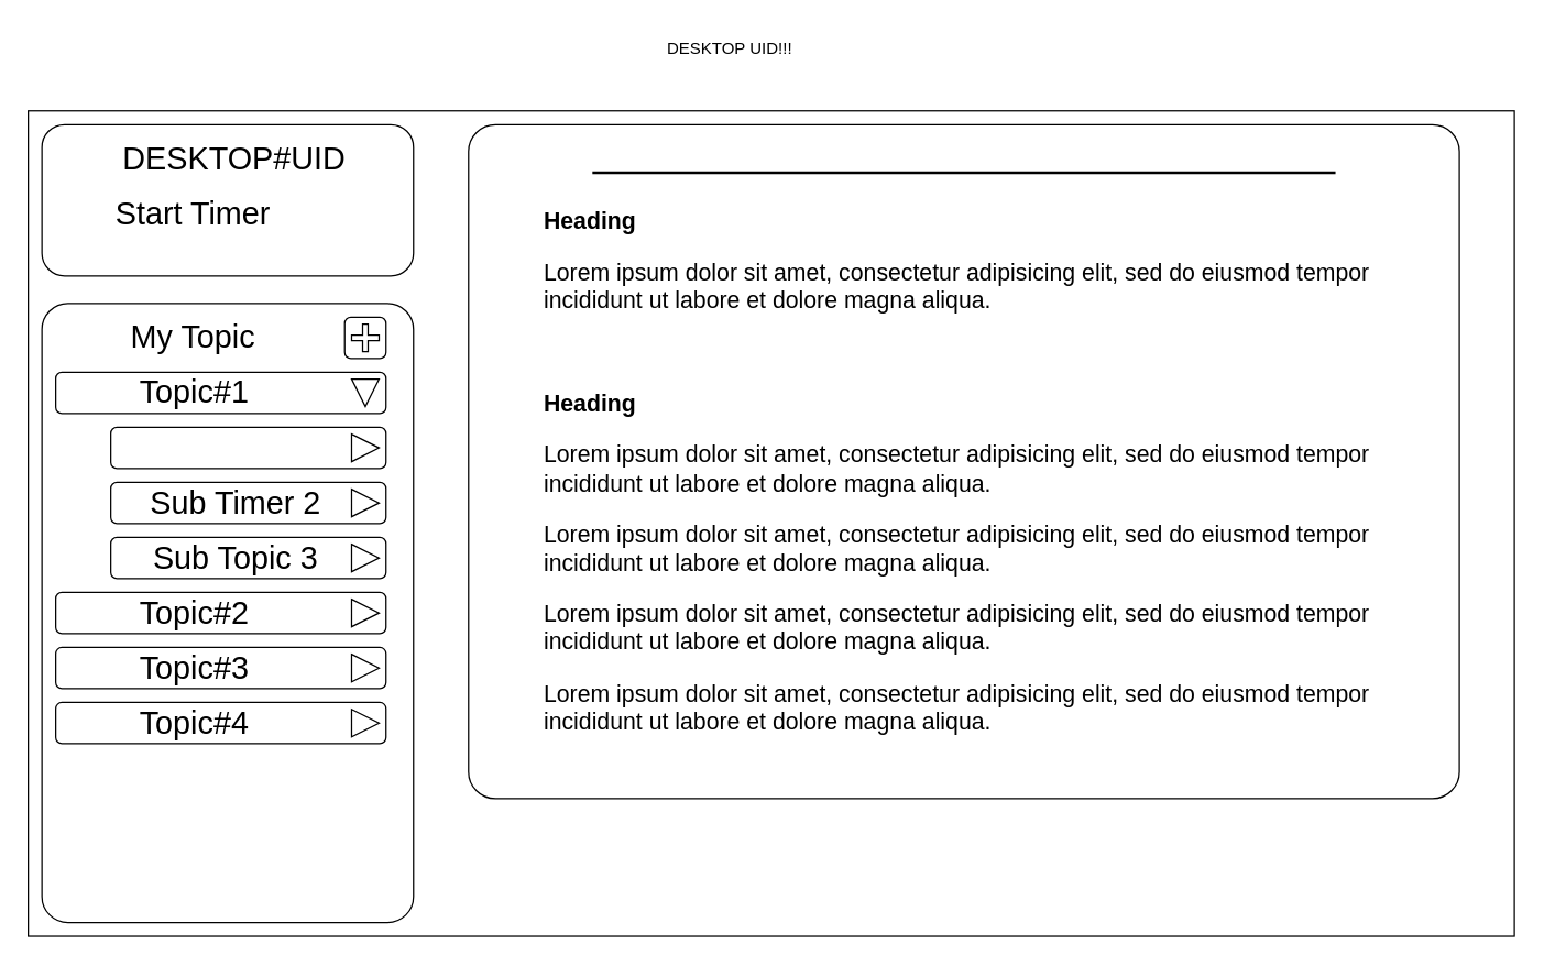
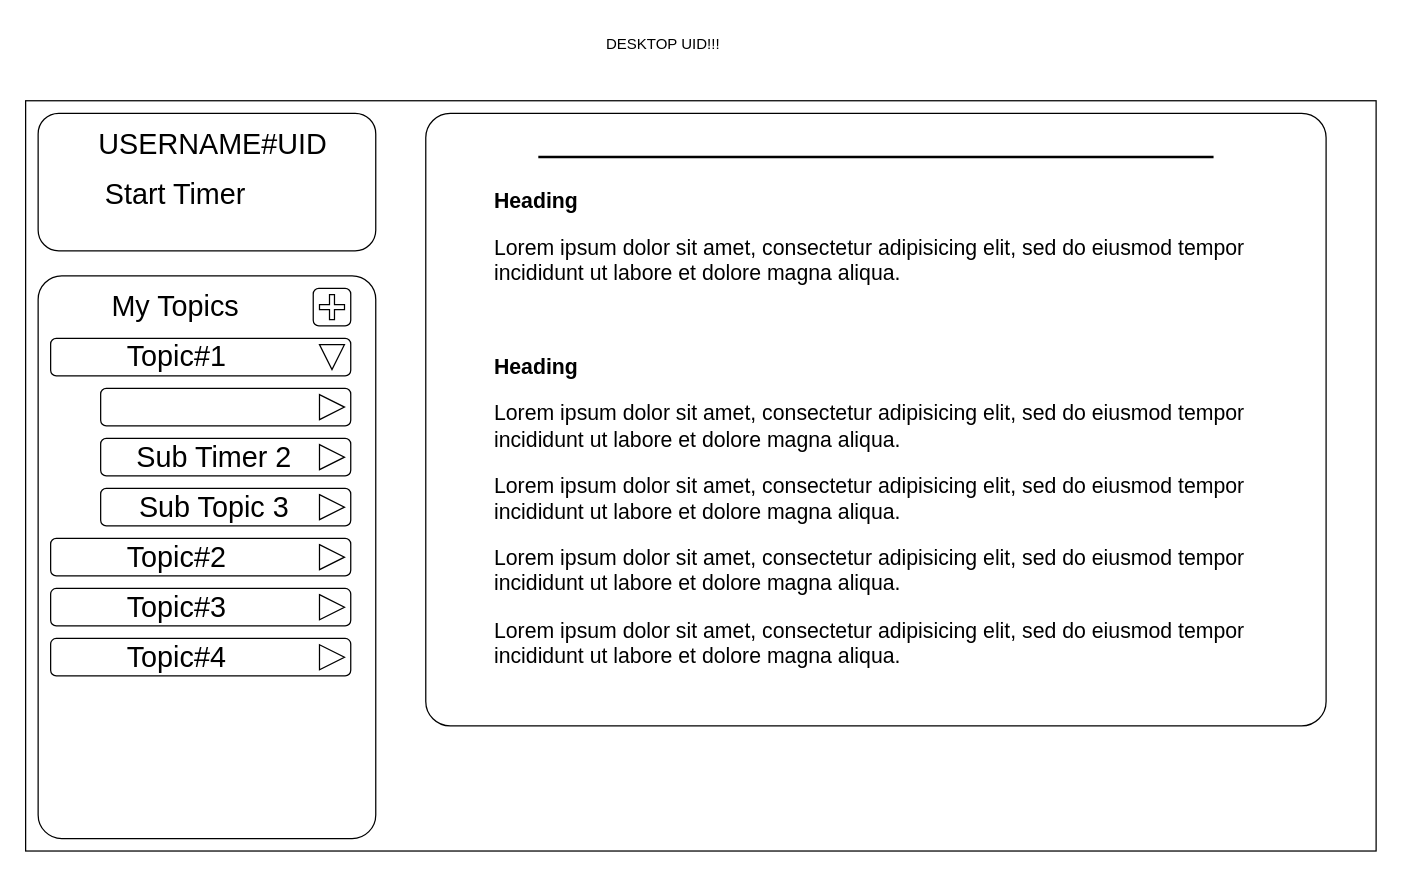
  <mxCell id="0" />
  <mxCell id="1" parent="0" />
  <mxCell id="2" value="" style="rounded=0;whiteSpace=wrap;html=1;" vertex="1" parent="1"><mxGeometry x="20" y="80" width="1080" height="600" as="geometry" /></mxCell>
  <mxCell id="3" value="" style="rounded=1;whiteSpace=wrap;html=1;" vertex="1" parent="1"><mxGeometry x="30" y="90" width="270" height="110" as="geometry" /></mxCell>
  <mxCell id="4" value="" style="rounded=1;whiteSpace=wrap;html=1;arcSize=7;" vertex="1" parent="1"><mxGeometry x="30" y="220" width="270" height="450" as="geometry" /></mxCell>
  <mxCell id="5" value="" style="rounded=1;whiteSpace=wrap;html=1;arcSize=4;" vertex="1" parent="1"><mxGeometry x="340" y="90" width="720" height="490" as="geometry" /></mxCell>
- <mxCell id="6" value="DESKTOP#UID" style="text;html=1;strokeColor=none;fillColor=none;align=center;verticalAlign=middle;whiteSpace=wrap;rounded=0;fontSize=23;" vertex="1" parent="1"><mxGeometry x="70" y="100" width="200" height="30" as="geometry" /></mxCell>
+ <mxCell id="6" value="USERNAME#UID" style="text;html=1;strokeColor=none;fillColor=none;align=center;verticalAlign=middle;whiteSpace=wrap;rounded=0;fontSize=23;" vertex="1" parent="1"><mxGeometry x="70" y="100" width="200" height="30" as="geometry" /></mxCell>
  <mxCell id="7" value="DESKTOP UID!!!" style="text;html=1;strokeColor=none;fillColor=none;align=center;verticalAlign=middle;whiteSpace=wrap;rounded=0;" vertex="1" parent="1"><mxGeometry x="350" y="20" width="360" height="30" as="geometry" /></mxCell>
  <mxCell id="8" value="Start Timer" style="text;html=1;strokeColor=none;fillColor=none;align=center;verticalAlign=middle;whiteSpace=wrap;rounded=0;fontSize=23;" vertex="1" parent="1"><mxGeometry x="45" y="140" width="190" height="30" as="geometry" /></mxCell>
- <mxCell id="9" value="My Topic" style="text;html=1;strokeColor=none;fillColor=none;align=center;verticalAlign=middle;whiteSpace=wrap;rounded=0;fontSize=23;" vertex="1" parent="1"><mxGeometry x="40" y="230" width="200" height="30" as="geometry" /></mxCell>
+ <mxCell id="9" value="My Topics" style="text;html=1;strokeColor=none;fillColor=none;align=center;verticalAlign=middle;whiteSpace=wrap;rounded=0;fontSize=23;" vertex="1" parent="1"><mxGeometry x="40" y="230" width="200" height="30" as="geometry" /></mxCell>
  <mxCell id="10" value="" style="rounded=1;whiteSpace=wrap;html=1;fontSize=23;" vertex="1" parent="1"><mxGeometry x="250" y="230" width="30" height="30" as="geometry" /></mxCell>
  <mxCell id="11" value="" style="shape=cross;whiteSpace=wrap;html=1;fontSize=23;size=0.199;" vertex="1" parent="1"><mxGeometry x="255" y="235" width="20" height="20" as="geometry" /></mxCell>
  <mxCell id="12" value="" style="rounded=1;whiteSpace=wrap;html=1;fontSize=23;" vertex="1" parent="1"><mxGeometry x="40" y="270" width="240" height="30" as="geometry" /></mxCell>
  <mxCell id="13" value="Topic#1" style="text;html=1;strokeColor=none;fillColor=none;align=center;verticalAlign=middle;whiteSpace=wrap;rounded=0;fontSize=23;" vertex="1" parent="1"><mxGeometry x="52" y="270" width="178" height="30" as="geometry" /></mxCell>
  <mxCell id="14" value="" style="triangle;whiteSpace=wrap;html=1;fontSize=23;rotation=90;" vertex="1" parent="1"><mxGeometry x="255" y="275" width="20" height="20" as="geometry" /></mxCell>
  <mxCell id="15" value="" style="rounded=1;whiteSpace=wrap;html=1;fontSize=23;" vertex="1" parent="1"><mxGeometry x="40" y="430" width="240" height="30" as="geometry" /></mxCell>
  <mxCell id="16" value="Topic#2" style="text;html=1;strokeColor=none;fillColor=none;align=center;verticalAlign=middle;whiteSpace=wrap;rounded=0;fontSize=23;" vertex="1" parent="1"><mxGeometry x="52" y="430" width="178" height="30" as="geometry" /></mxCell>
  <mxCell id="17" value="" style="triangle;whiteSpace=wrap;html=1;fontSize=23;" vertex="1" parent="1"><mxGeometry x="255" y="435" width="20" height="20" as="geometry" /></mxCell>
  <mxCell id="18" value="" style="rounded=1;whiteSpace=wrap;html=1;fontSize=23;" vertex="1" parent="1"><mxGeometry x="40" y="470" width="240" height="30" as="geometry" /></mxCell>
  <mxCell id="19" value="Topic#3" style="text;html=1;strokeColor=none;fillColor=none;align=center;verticalAlign=middle;whiteSpace=wrap;rounded=0;fontSize=23;" vertex="1" parent="1"><mxGeometry x="52" y="470" width="178" height="30" as="geometry" /></mxCell>
  <mxCell id="20" value="" style="triangle;whiteSpace=wrap;html=1;fontSize=23;" vertex="1" parent="1"><mxGeometry x="255" y="475" width="20" height="20" as="geometry" /></mxCell>
  <mxCell id="21" value="" style="rounded=1;whiteSpace=wrap;html=1;fontSize=23;" vertex="1" parent="1"><mxGeometry x="40" y="510" width="240" height="30" as="geometry" /></mxCell>
  <mxCell id="22" value="Topic#4" style="text;html=1;strokeColor=none;fillColor=none;align=center;verticalAlign=middle;whiteSpace=wrap;rounded=0;fontSize=23;" vertex="1" parent="1"><mxGeometry x="52" y="510" width="178" height="30" as="geometry" /></mxCell>
  <mxCell id="23" value="" style="triangle;whiteSpace=wrap;html=1;fontSize=23;" vertex="1" parent="1"><mxGeometry x="255" y="515" width="20" height="20" as="geometry" /></mxCell>
  <mxCell id="24" value="" style="line;strokeWidth=2;html=1;fontSize=23;" vertex="1" parent="1"><mxGeometry x="430" y="120" width="540" height="10" as="geometry" /></mxCell>
  <mxCell id="25" value="" style="rounded=1;whiteSpace=wrap;html=1;fontSize=23;" vertex="1" parent="1"><mxGeometry x="80" y="310" width="200" height="30" as="geometry" /></mxCell>
  <mxCell id="26" value="" style="triangle;whiteSpace=wrap;html=1;fontSize=23;" vertex="1" parent="1"><mxGeometry x="255" y="315" width="20" height="20" as="geometry" /></mxCell>
  <mxCell id="27" value="" style="rounded=1;whiteSpace=wrap;html=1;fontSize=23;" vertex="1" parent="1"><mxGeometry x="80" y="350" width="200" height="30" as="geometry" /></mxCell>
  <mxCell id="28" value="Sub Timer 2" style="text;html=1;strokeColor=none;fillColor=none;align=center;verticalAlign=middle;whiteSpace=wrap;rounded=0;fontSize=23;" vertex="1" parent="1"><mxGeometry x="100" y="350" width="142" height="30" as="geometry" /></mxCell>
  <mxCell id="29" value="" style="triangle;whiteSpace=wrap;html=1;fontSize=23;" vertex="1" parent="1"><mxGeometry x="255" y="355" width="20" height="20" as="geometry" /></mxCell>
  <mxCell id="30" value="" style="rounded=1;whiteSpace=wrap;html=1;fontSize=23;" vertex="1" parent="1"><mxGeometry x="80" y="390" width="200" height="30" as="geometry" /></mxCell>
  <mxCell id="31" value="Sub Topic 3" style="text;html=1;strokeColor=none;fillColor=none;align=center;verticalAlign=middle;whiteSpace=wrap;rounded=0;fontSize=23;" vertex="1" parent="1"><mxGeometry x="100" y="390" width="142" height="30" as="geometry" /></mxCell>
  <mxCell id="32" value="" style="triangle;whiteSpace=wrap;html=1;fontSize=23;" vertex="1" parent="1"><mxGeometry x="255" y="395" width="20" height="20" as="geometry" /></mxCell>
  <mxCell id="33" value="&lt;h1 style=&quot;font-size: 17px;&quot;&gt;Heading&lt;/h1&gt;&lt;p style=&quot;font-size: 17px;&quot;&gt;Lorem ipsum dolor sit amet, consectetur adipisicing elit, sed do eiusmod tempor incididunt ut labore et dolore magna aliqua.&lt;/p&gt;&lt;p style=&quot;font-size: 17px;&quot;&gt;&lt;br&gt;&lt;/p&gt;&lt;h1 style=&quot;font-size: 17px;&quot;&gt;Heading&lt;/h1&gt;&lt;p&gt;Lorem ipsum dolor sit amet, consectetur adipisicing elit, sed do eiusmod tempor incididunt ut labore et dolore magna aliqua.&lt;/p&gt;&lt;p&gt;Lorem ipsum dolor sit amet, consectetur adipisicing elit, sed do eiusmod tempor incididunt ut labore et dolore magna aliqua.&lt;/p&gt;&lt;p&gt;Lorem ipsum dolor sit amet, consectetur adipisicing elit, sed do eiusmod tempor incididunt ut labore et dolore magna aliqua.&lt;/p&gt;&lt;p&gt;Lorem ipsum dolor sit amet, consectetur adipisicing elit, sed do eiusmod tempor incididunt ut labore et dolore magna aliqua.&lt;/p&gt;" style="text;html=1;strokeColor=none;fillColor=none;spacing=5;spacingTop=-20;whiteSpace=wrap;overflow=hidden;rounded=0;fontSize=17;" vertex="1" parent="1"><mxGeometry x="390" y="150" width="620" height="440" as="geometry" /></mxCell>
